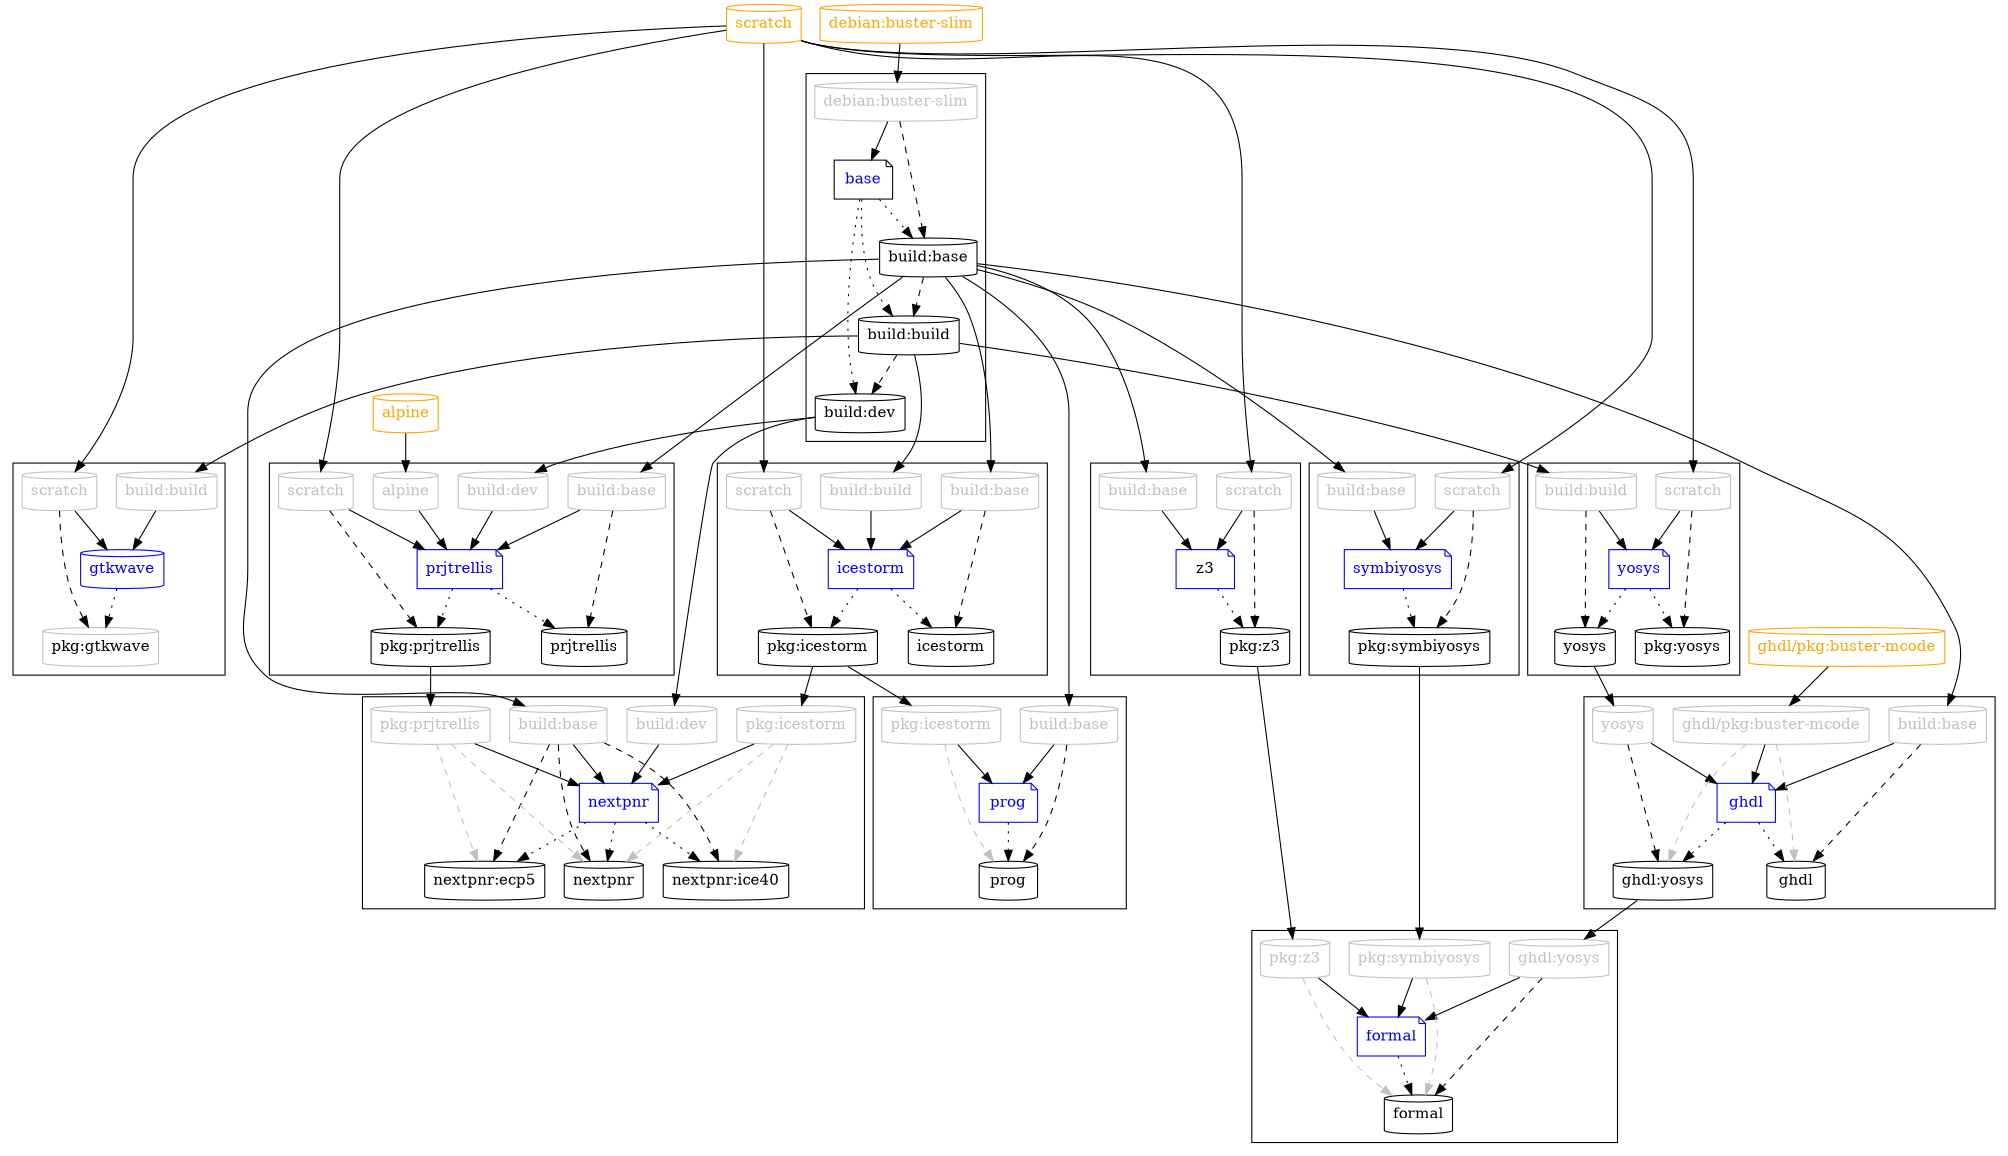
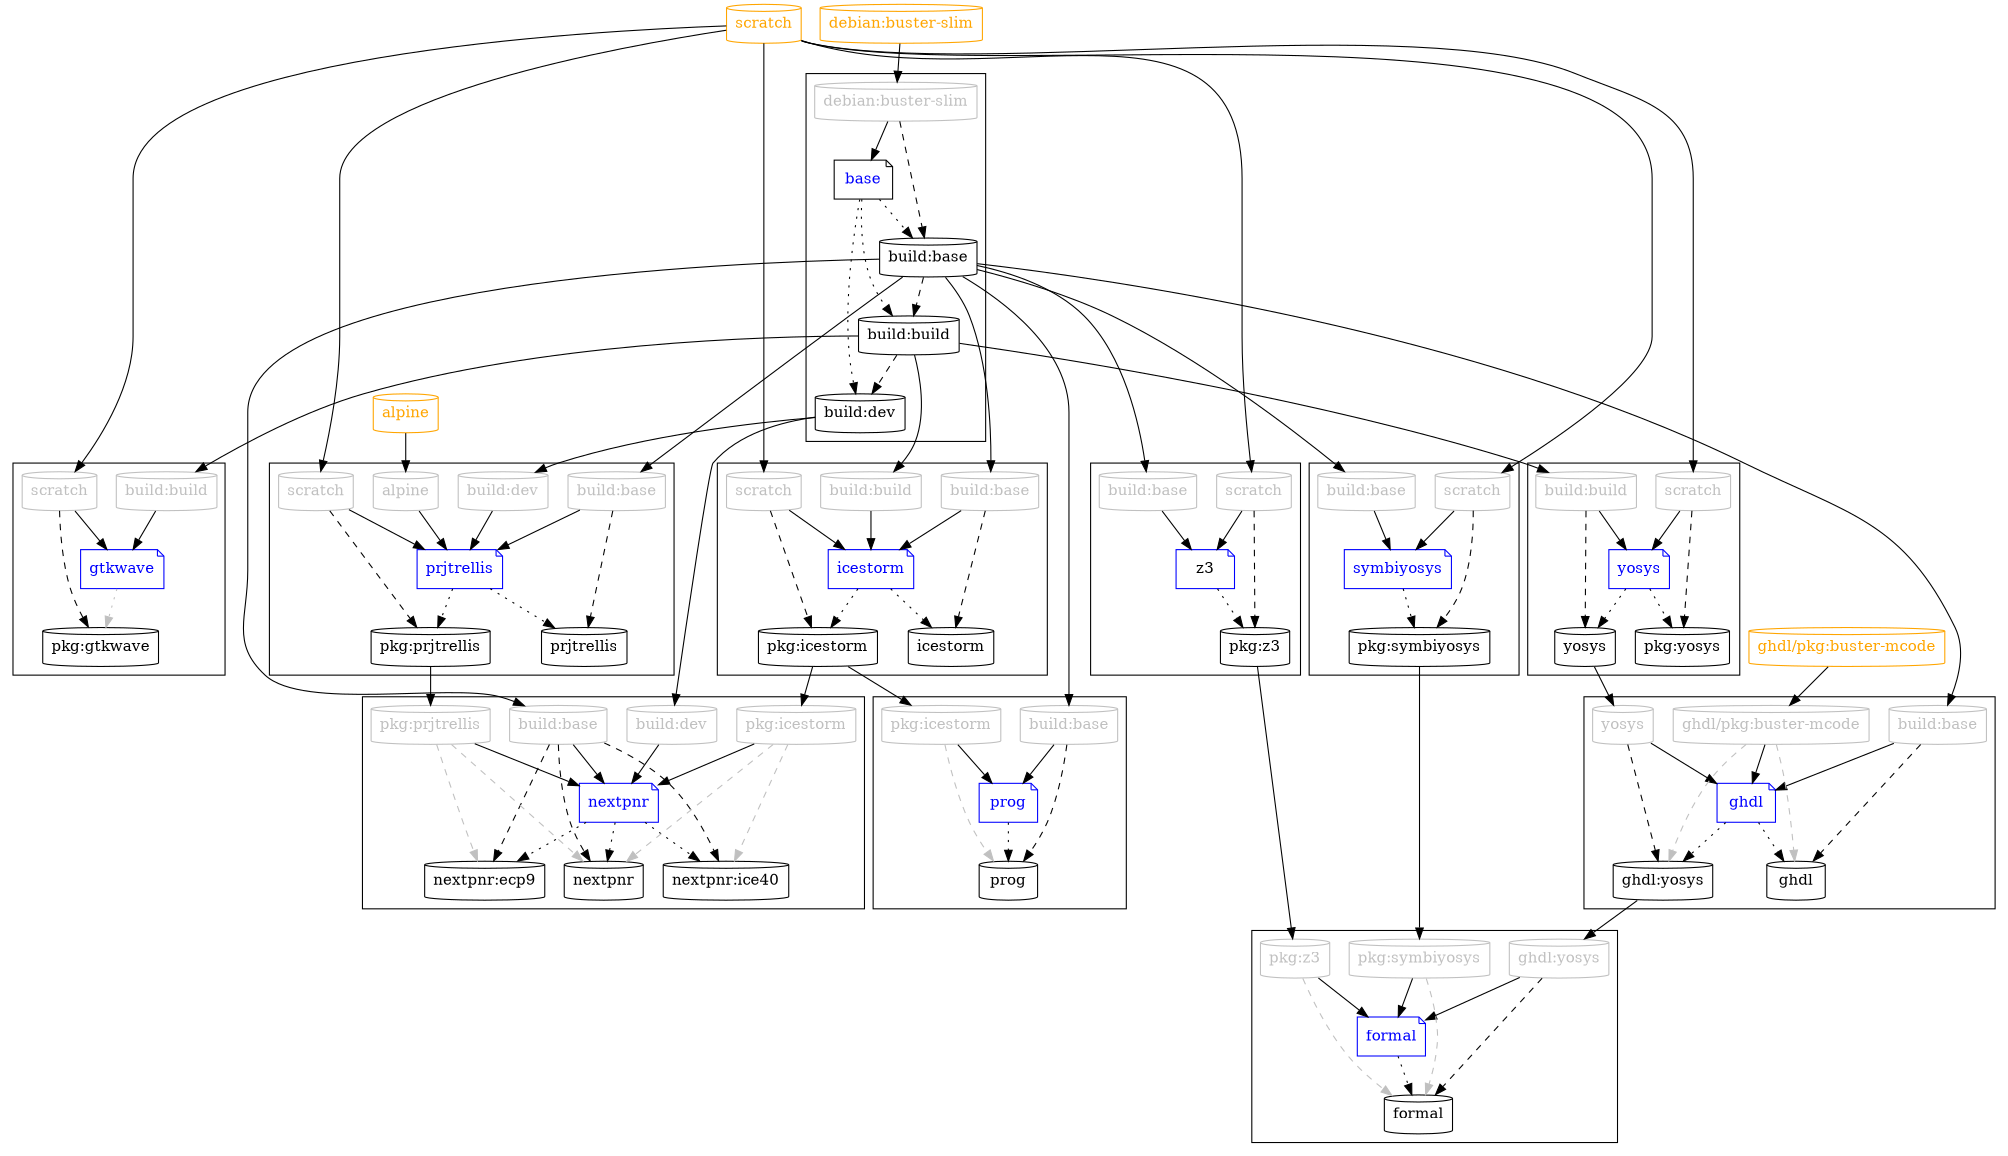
  digraph {
    newrank=true
    node [color=grey fontcolor=grey shape=cylinder]
    n1 [color=black fontcolor=blue label=base shape=note]
    n2 [color=blue fontcolor=blue label=formal shape=note]
    n3 [color=blue fontcolor=blue label=ghdl shape=note]
-   n4 [color=blue fontcolor=blue label=gtkwave]
+   n4 [color=blue fontcolor=blue label=gtkwave shape=note]
    n5 [color=blue fontcolor=blue label=icestorm shape=note]
    n6 [color=blue fontcolor=blue label=nextpnr shape=note]
    n7 [color=blue fontcolor=blue label=prjtrellis shape=note]
    n8 [color=blue fontcolor=blue label=prog shape=note]
    n9 [color=blue fontcolor=blue label=symbiyosys shape=note]
    n10 [color=blue fontcolor=blue label=yosys shape=note]
    n11 [color=blue fontcolor=black label=z3 shape=note]
    "build:base" [color="" fontcolor=""]
    "build:build" [color="" fontcolor=""]
    "build:dev" [color="" fontcolor=""]
    formal [color="" fontcolor=""]
    ghdl [color="" fontcolor=""]
    "ghdl:yosys" [color="" fontcolor=""]
-   "pkg:gtkwave" [fontcolor=""]
+   "pkg:gtkwave" [color="" fontcolor=""]
    "pkg:icestorm" [color="" fontcolor=""]
    icestorm [color="" fontcolor=""]
    "nextpnr:ice40" [color="" fontcolor=""]
-   "nextpnr:ecp5" [color="" fontcolor=""]
+   "nextpnr:ecp5" [label="nextpnr:ecp9" color="" fontcolor=""]
    nextpnr [color="" fontcolor=""]
    "pkg:prjtrellis" [color="" fontcolor=""]
    prjtrellis [color="" fontcolor=""]
    prog [color="" fontcolor=""]
    "pkg:symbiyosys" [color="" fontcolor=""]
    "pkg:yosys" [color="" fontcolor=""]
    yosys [color="" fontcolor=""]
    "pkg:z3" [color="" fontcolor=""]
    "debian:buster-slim" [color=orange fontcolor=orange]
    scratch [color=orange fontcolor=orange]
    alpine [color=orange fontcolor=orange]
    "ghdl/pkg:buster-mcode" [color=orange fontcolor=orange]
    n35 [label="debian:buster-slim"]
    n36 [label="ghdl:yosys"]
    n37 [label="build:base"]
    n38 [label=yosys]
    n39 [label=scratch]
    n40 [label=scratch]
    n41 [label="build:base"]
    n42 [label="build:base"]
    n43 [label=scratch]
    n44 [label="build:base"]
    n45 [label="build:base"]
    n46 [label=scratch]
    n47 [label="build:build"]
    n48 [label=scratch]
    n49 [label=scratch]
    n50 [label="pkg:symbiyosys"]
    n51 [label="pkg:z3"]
    n52 [label="ghdl/pkg:buster-mcode"]
    n53 [label="pkg:icestorm"]
    n54 [label="pkg:prjtrellis"]
    n55 [label="pkg:icestorm"]
    n56 [label="build:build"]
    n57 [label="build:build"]
    n58 [label="build:dev"]
    n59 [label=alpine]
    n60 [label="build:dev"]
    n61 [label="build:base"]
    n62 [label="build:base"]
    subgraph sub_1 {
      n1
      n2
      n3
      n4
      n5
      n6
      n7
      n8
      n9
      n10
      n11
    }
    subgraph sub_2 {
      "build:base"
      "build:build"
      "build:dev"
      formal
      ghdl
      "ghdl:yosys"
      "pkg:gtkwave"
      "pkg:icestorm"
      icestorm
      "nextpnr:ice40"
      "nextpnr:ecp5"
      nextpnr
      "pkg:prjtrellis"
      prjtrellis
      prog
      "pkg:symbiyosys"
      "pkg:yosys"
      yosys
      "pkg:z3"
    }
    subgraph sub_3 {
      alpine
      "ghdl/pkg:buster-mcode"
      subgraph sub_4 {
        rank=same
        "debian:buster-slim"
        scratch
      }
    }
    subgraph sub_5 {
      rank=same
      n4
      n5
      n7
      n9
      n10
      n11
    }
    subgraph sub_6 {
      rank=same
      n3
      n6
      n8
    }
    subgraph sub_7 {
      "build:base"
      "build:build"
      "build:dev"
      formal
      ghdl
      "ghdl:yosys"
      "pkg:gtkwave"
      "pkg:icestorm"
      icestorm
      "nextpnr:ice40"
      "nextpnr:ecp5"
      nextpnr
      "pkg:prjtrellis"
      prjtrellis
      prog
      "pkg:symbiyosys"
      "pkg:yosys"
      yosys
      "pkg:z3"
      n35
      n36
      n37
      n38
      n39
      n40
      n41
      n42
      n43
      n44
      n45
      n46
      n47
      n48
      n49
    }
    subgraph sub_8 {
      formal
      ghdl
      "ghdl:yosys"
      "nextpnr:ice40"
      "nextpnr:ecp5"
      nextpnr
      prog
      n50
      n51
      n52
      n53
      n54
      n55
    }
    subgraph cluster_9 {
      n1
      "build:base"
      "build:build"
      "build:dev"
      subgraph sub_10 {
        rank=same
        n35
      }
    }
    subgraph cluster_11 {
      n3
      subgraph sub_12 {
        rank=same
        ghdl
        "ghdl:yosys"
      }
      subgraph sub_13 {
        rank=same
        n37
        n38
        n52
      }
    }
    subgraph cluster_14 {
      n2
      formal
      subgraph sub_15 {
        rank=same
        n36
        n50
        n51
      }
    }
    subgraph cluster_16 {
      n4
      "pkg:gtkwave"
      subgraph sub_17 {
        rank=same
        n39
        n56
      }
    }
    subgraph cluster_18 {
      n5
      subgraph sub_19 {
        rank=same
        "pkg:icestorm"
        icestorm
      }
      subgraph sub_20 {
        rank=same
        n40
        n41
        n57
      }
    }
    subgraph cluster_21 {
      n6
      subgraph sub_22 {
        rank=same
        "nextpnr:ice40"
        "nextpnr:ecp5"
        nextpnr
      }
      subgraph sub_23 {
        rank=same
        n42
        n53
        n54
        n58
      }
    }
    subgraph cluster_24 {
      n7
      subgraph sub_25 {
        rank=same
        "pkg:prjtrellis"
        prjtrellis
      }
      subgraph sub_26 {
        rank=same
        n43
        n44
        n59
        n60
      }
    }
    subgraph cluster_27 {
      n8
      prog
      subgraph sub_28 {
        rank=same
        n45
        n55
      }
    }
    subgraph cluster_29 {
      n9
      "pkg:symbiyosys"
      subgraph sub_30 {
        rank=same
        n46
        n61
      }
    }
    subgraph cluster_31 {
      n10
      subgraph sub_32 {
        rank=same
        "pkg:yosys"
        yosys
      }
      subgraph sub_33 {
        rank=same
        n47
        n48
      }
    }
    subgraph cluster_34 {
      n11
      "pkg:z3"
      subgraph sub_35 {
        rank=same
        n49
        n62
      }
    }
    n1 -> "build:base" [style=dotted]
    n1 -> "build:build" [style=dotted]
    n1 -> "build:dev" [style=dotted]
    n2 -> formal [style=dotted]
    n3 -> ghdl [style=dotted]
    n3 -> "ghdl:yosys" [style=dotted]
-   n4 -> "pkg:gtkwave" [style=dotted]
+   n4 -> "pkg:gtkwave" [style=dotted color=grey]
    n5 -> "pkg:icestorm" [style=dotted]
    n5 -> icestorm [style=dotted]
    n6 -> "nextpnr:ice40" [style=dotted]
    n6 -> "nextpnr:ecp5" [style=dotted]
    n6 -> nextpnr [style=dotted]
    n7 -> "pkg:prjtrellis" [style=dotted]
    n7 -> prjtrellis [style=dotted]
    n8 -> prog [style=dotted]
    n9 -> "pkg:symbiyosys" [style=dotted]
    n10 -> "pkg:yosys" [style=dotted]
    n10 -> yosys [style=dotted]
    n11 -> "pkg:z3" [style=dotted]
    "build:base" -> "build:build" [style=dashed]
    "build:base" -> n37
    "build:base" -> n41
    "build:base" -> n42
    "build:base" -> n44
    "build:base" -> n45
    "build:base" -> n61
    "build:base" -> n62
    "build:build" -> "build:dev" [style=dashed]
    "build:build" -> n47
    "build:build" -> n56
    "build:build" -> n57
    "build:dev" -> n58
    "build:dev" -> n60
    "ghdl:yosys" -> n36
    "pkg:icestorm" -> n53
    "pkg:icestorm" -> n55
    "pkg:prjtrellis" -> n54
    "pkg:symbiyosys" -> n50
    yosys -> n38
    "pkg:z3" -> n51
    "debian:buster-slim" -> n35
    scratch -> n39
    scratch -> n40
    scratch -> n43
    scratch -> n46
    scratch -> n48
    scratch -> n49
    alpine -> n59
    "ghdl/pkg:buster-mcode" -> n52
    n35 -> n1
    n35 -> "build:base" [style=dashed]
    n36 -> n2
    n36 -> formal [style=dashed]
    n37 -> n3
    n37 -> ghdl [style=dashed]
    n38 -> n3
    n38 -> "ghdl:yosys" [style=dashed]
    n39 -> n4
    n39 -> "pkg:gtkwave" [style=dashed]
    n40 -> n5
    n40 -> "pkg:icestorm" [style=dashed]
    n41 -> n5
    n41 -> icestorm [style=dashed]
    n42 -> n6
    n42 -> "nextpnr:ice40" [style=dashed]
    n42 -> "nextpnr:ecp5" [style=dashed]
    n42 -> nextpnr [style=dashed]
    n43 -> n7
    n43 -> "pkg:prjtrellis" [style=dashed]
    n44 -> n7
    n44 -> prjtrellis [style=dashed]
    n45 -> n8
    n45 -> prog [style=dashed]
    n46 -> n9
    n46 -> "pkg:symbiyosys" [style=dashed]
    n47 -> n10
    n47 -> yosys [style=dashed]
    n48 -> n10
    n48 -> "pkg:yosys" [style=dashed]
    n49 -> n11
    n49 -> "pkg:z3" [style=dashed]
    n50 -> n2
    n50 -> formal [color=grey style=dashed]
    n51 -> n2
    n51 -> formal [color=grey style=dashed]
    n52 -> n3
    n52 -> ghdl [color=grey style=dashed]
    n52 -> "ghdl:yosys" [color=grey style=dashed]
    n53 -> n6
    n53 -> "nextpnr:ice40" [color=grey style=dashed]
    n53 -> nextpnr [color=grey style=dashed]
    n54 -> n6
    n54 -> "nextpnr:ecp5" [color=grey style=dashed]
    n54 -> nextpnr [color=grey style=dashed]
    n55 -> n8
    n55 -> prog [color=grey style=dashed]
    n56 -> n4
    n57 -> n5
    n58 -> n6
    n59 -> n7
    n60 -> n7
    n61 -> n9
    n62 -> n11
  }
